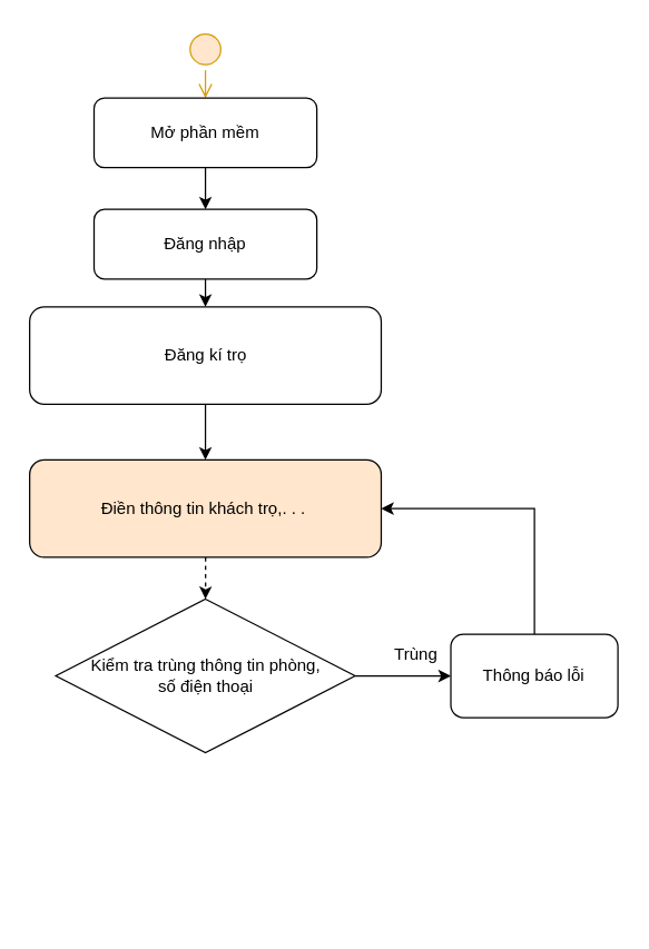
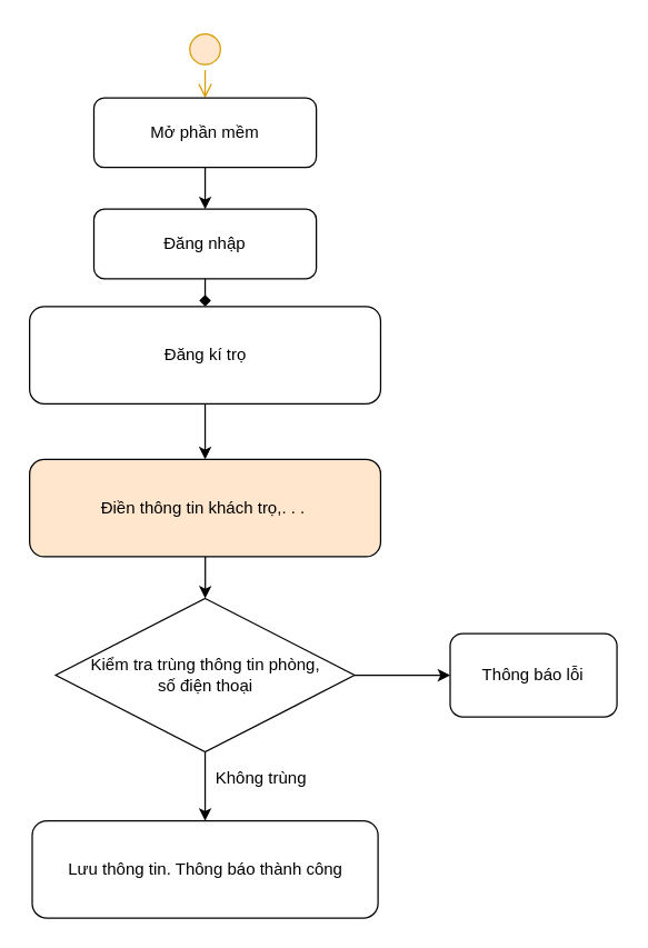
  <mxCell id="0" />
  <mxCell id="1" parent="0" />
  <mxCell id="2" value="" style="ellipse;html=1;shape=startState;fillColor=#ffe6cc;strokeColor=#d79b00;" vertex="1" parent="1"><mxGeometry x="132" y="20" width="30" height="30" as="geometry" /></mxCell>
  <mxCell id="3" value="" style="edgeStyle=orthogonalEdgeStyle;html=1;verticalAlign=bottom;endArrow=open;endSize=8;strokeColor=#d79b00;fillColor=#ffe6cc;entryX=0.5;entryY=0;entryDx=0;entryDy=0;" edge="1" source="2" parent="1" target="5"><mxGeometry relative="1" as="geometry"><mxPoint x="147" y="80" as="targetPoint" /></mxGeometry></mxCell>
  <mxCell id="4" value="" style="edgeStyle=orthogonalEdgeStyle;rounded=0;orthogonalLoop=1;jettySize=auto;html=1;" edge="1" parent="1" source="5" target="7"><mxGeometry relative="1" as="geometry" /></mxCell>
  <mxCell id="5" value="Mở phần mềm" style="rounded=1;whiteSpace=wrap;html=1;" vertex="1" parent="1"><mxGeometry x="67" y="70" width="160" height="50" as="geometry" /></mxCell>
- <mxCell id="6" value="" style="edgeStyle=orthogonalEdgeStyle;rounded=0;orthogonalLoop=1;jettySize=auto;html=1;" edge="1" parent="1" source="7" target="9"><mxGeometry relative="1" as="geometry"><mxPoint x="147.1" y="230.064" as="targetPoint" /></mxGeometry></mxCell>
+ <mxCell id="6" value="" style="edgeStyle=orthogonalEdgeStyle;rounded=0;orthogonalLoop=1;jettySize=auto;html=1;endArrow=diamond;" edge="1" parent="1" source="7" target="9"><mxGeometry relative="1" as="geometry"><mxPoint x="147.1" y="230.064" as="targetPoint" /></mxGeometry></mxCell>
  <mxCell id="7" value="Đăng nhập" style="rounded=1;whiteSpace=wrap;html=1;" vertex="1" parent="1"><mxGeometry x="67" y="150" width="160" height="50" as="geometry" /></mxCell>
  <mxCell id="8" value="" style="edgeStyle=orthogonalEdgeStyle;rounded=0;orthogonalLoop=1;jettySize=auto;html=1;" edge="1" parent="1" source="9" target="11"><mxGeometry relative="1" as="geometry" /></mxCell>
  <mxCell id="9" value="Đăng kí trọ" style="rounded=1;whiteSpace=wrap;html=1;" vertex="1" parent="1"><mxGeometry x="20.75" y="220" width="252.5" height="70" as="geometry" /></mxCell>
- <mxCell id="10" value="" style="edgeStyle=orthogonalEdgeStyle;rounded=0;orthogonalLoop=1;jettySize=auto;html=1;dashed=1;" edge="1" parent="1" source="11" target="14"><mxGeometry relative="1" as="geometry"><mxPoint x="147" y="499.5" as="targetPoint" /></mxGeometry></mxCell>
+ <mxCell id="10" value="" style="edgeStyle=orthogonalEdgeStyle;rounded=0;orthogonalLoop=1;jettySize=auto;html=1;" edge="1" parent="1" source="11" target="14"><mxGeometry relative="1" as="geometry"><mxPoint x="147" y="499.5" as="targetPoint" /></mxGeometry></mxCell>
  <mxCell id="11" value="Điền thông tin khách trọ,. . .&amp;nbsp;" style="rounded=1;whiteSpace=wrap;html=1;fillColor=#ffe6cc;" vertex="1" parent="1"><mxGeometry x="20.75" y="330" width="252.5" height="70" as="geometry" /></mxCell>
  <mxCell id="12" value="" style="edgeStyle=orthogonalEdgeStyle;rounded=0;orthogonalLoop=1;jettySize=auto;html=1;" edge="1" parent="1" source="14" target="17"><mxGeometry relative="1" as="geometry"><mxPoint x="334.5" y="485.25" as="targetPoint" /></mxGeometry></mxCell>
+ <mxCell id="13" value="" style="edgeStyle=orthogonalEdgeStyle;rounded=0;orthogonalLoop=1;jettySize=auto;html=1;" edge="1" parent="1" source="14" target="19"><mxGeometry relative="1" as="geometry"><mxPoint x="147" y="590" as="targetPoint" /></mxGeometry></mxCell>
  <mxCell id="14" value="Kiểm tra trùng thông tin phòng, &lt;br&gt;số điện thoại" style="rhombus;whiteSpace=wrap;html=1;" vertex="1" parent="1"><mxGeometry x="39.5" y="430" width="215" height="110.5" as="geometry" /></mxCell>
- <mxCell id="15" value="Trùng" style="text;html=1;align=center;verticalAlign=middle;resizable=0;points=[];autosize=1;" vertex="1" parent="1"><mxGeometry x="273.25" y="460" width="50" height="20" as="geometry" /></mxCell>
- <mxCell id="16" value="" style="edgeStyle=orthogonalEdgeStyle;rounded=0;orthogonalLoop=1;jettySize=auto;html=1;entryX=1;entryY=0.5;entryDx=0;entryDy=0;" edge="1" parent="1" source="17" target="11"><mxGeometry relative="1" as="geometry"><mxPoint x="402" y="380" as="targetPoint" /><Array as="points"><mxPoint x="383" y="365" /></Array></mxGeometry></mxCell>
  <mxCell id="17" value="Thông báo lỗi" style="rounded=1;whiteSpace=wrap;html=1;" vertex="1" parent="1"><mxGeometry x="323.25" y="455.25" width="120" height="60" as="geometry" /></mxCell>
+ <mxCell id="18" value="Không trùng" style="text;html=1;align=center;verticalAlign=middle;resizable=0;points=[];autosize=1;" vertex="1" parent="1"><mxGeometry x="147" y="550" width="80" height="20" as="geometry" /></mxCell>
+ <mxCell id="19" value="Lưu thông tin. Thông báo thành công" style="rounded=1;whiteSpace=wrap;html=1;" vertex="1" parent="1"><mxGeometry x="22.62" y="590" width="248.75" height="70" as="geometry" /></mxCell>
